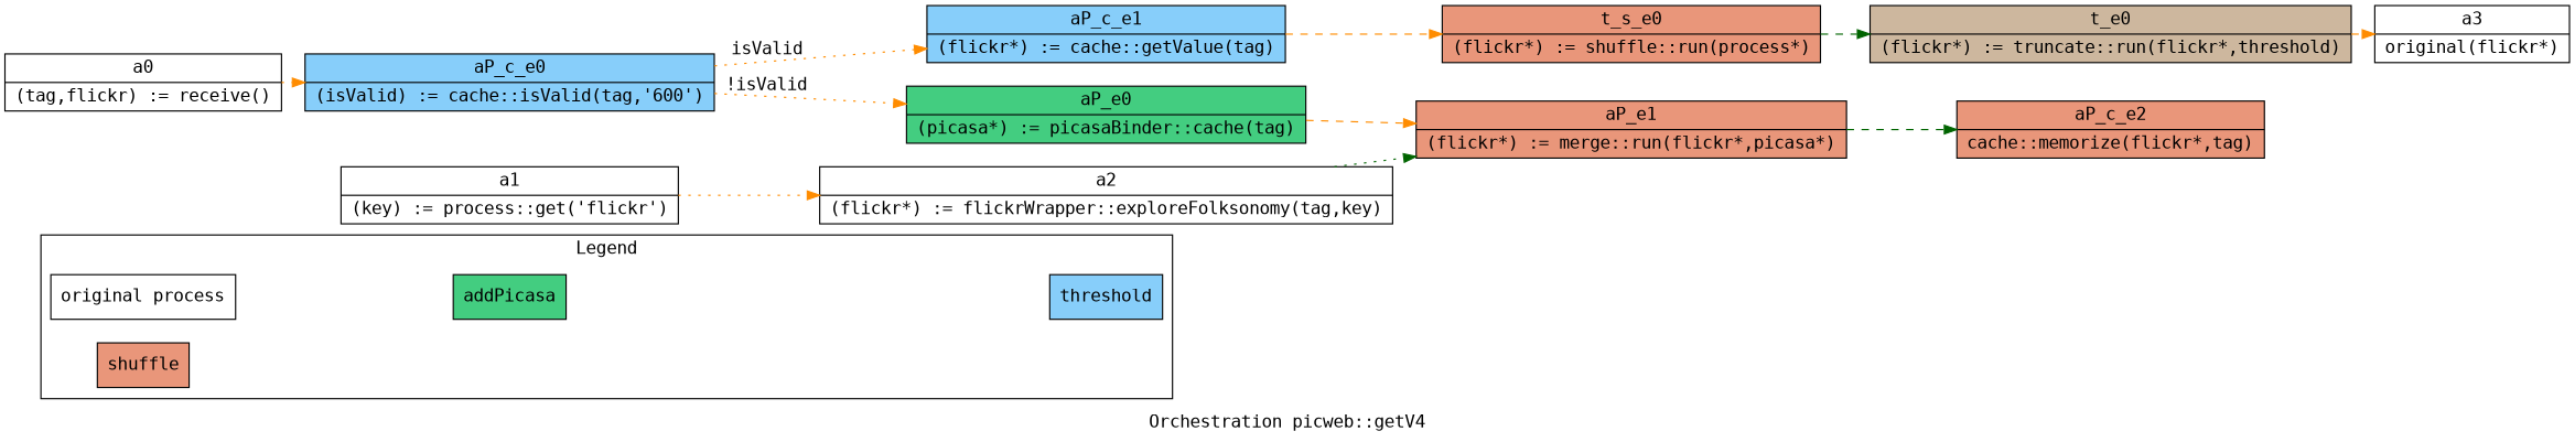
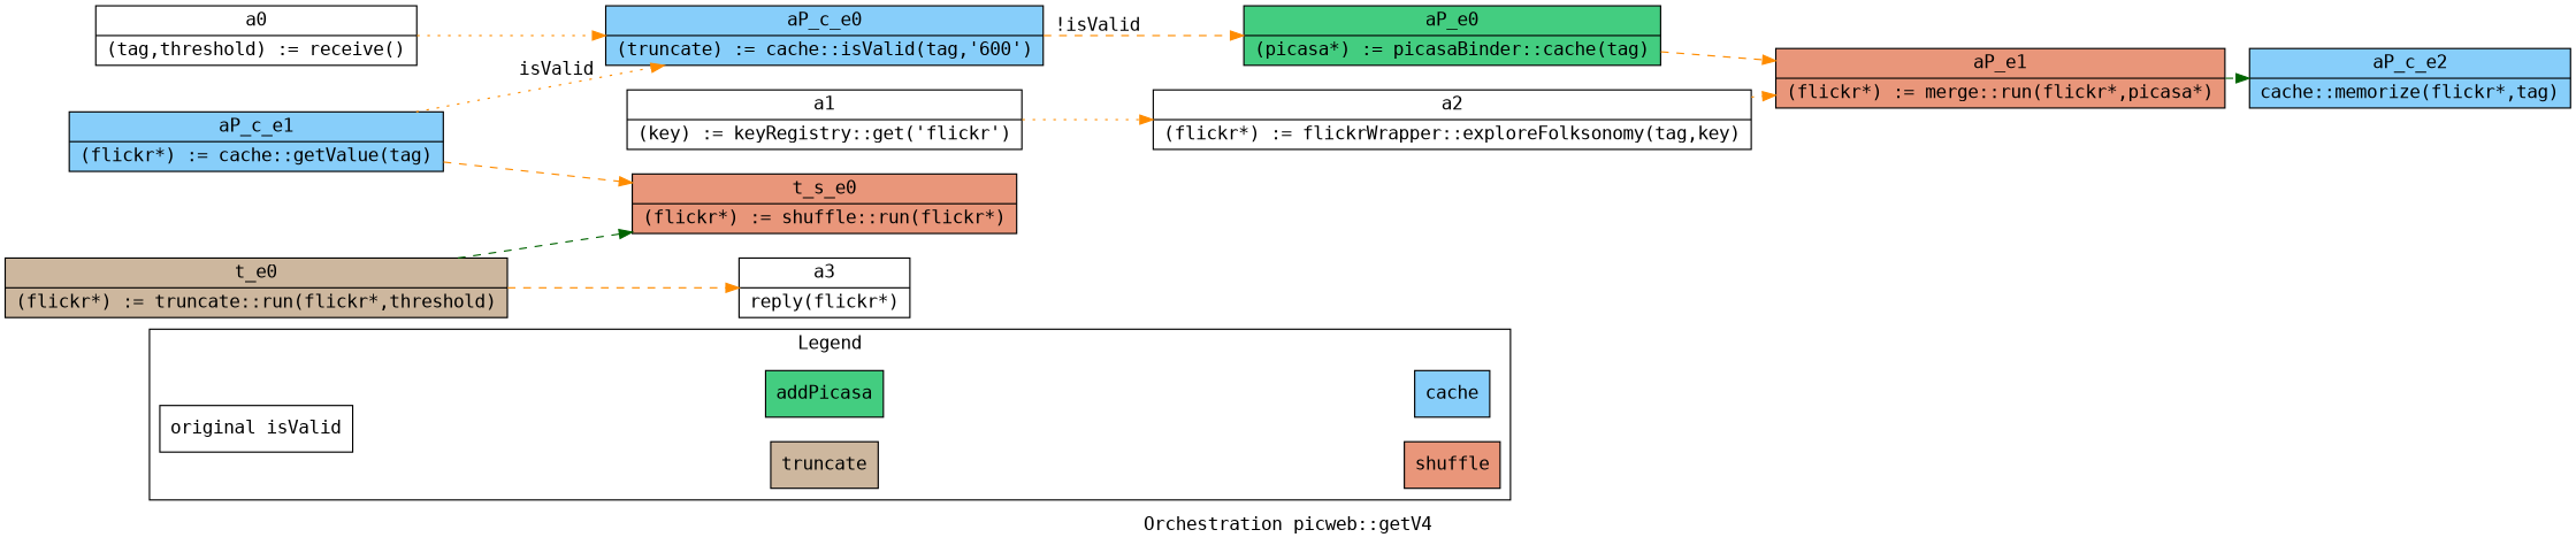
  digraph {
    fontname="DejaVu Sans Mono"
    label="Orchestration picweb::getV4"
    rankdir=LR
    node [fontname="DejaVu Sans Mono" shape=record style=filled]
    edge [fontname="DejaVu Sans Mono" style=dashed color=darkorange]
-   n1 [label="original process" style=""]
+   n1 [label="original isValid" style=""]
+   n2 [fillcolor=bisque3 label=truncate]
    n3 [fillcolor=seagreen3 label=addPicasa]
    n4 [fillcolor=darksalmon label=shuffle]
-   n5 [fillcolor=lightskyblue label=threshold]
-   n6 [label="a0|(tag,flickr) := receive()" style=""]
-   n7 [fillcolor=lightskyblue label="aP_c_e0|(isValid) := cache::isValid(tag,'600')"]
+   n5 [fillcolor=lightskyblue label=cache]
+   n6 [label="a0|(tag,threshold) := receive()" style=""]
+   n7 [fillcolor=lightskyblue label="aP_c_e0|(truncate) := cache::isValid(tag,'600')"]
    n8 [fillcolor=seagreen3 label="aP_e0|(picasa*) := picasaBinder::cache(tag)"]
    n9 [fillcolor=lightskyblue label="aP_c_e1|(flickr*) := cache::getValue(tag)"]
-   n10 [label="a1|(key) := process::get('flickr')" style=""]
+   n10 [label="a1|(key) := keyRegistry::get('flickr')" style=""]
    n11 [label="a2|(flickr*) := flickrWrapper::exploreFolksonomy(tag,key)" style=""]
    n12 [fillcolor=darksalmon label="aP_e1|(flickr*) := merge::run(flickr*,picasa*)"]
-   n13 [fillcolor=darksalmon label="aP_c_e2|cache::memorize(flickr*,tag)"]
-   n14 [label="a3|original(flickr*)" style=""]
+   n13 [fillcolor=lightskyblue label="aP_c_e2|cache::memorize(flickr*,tag)"]
+   n14 [label="a3|reply(flickr*)" style=""]
    n15 [fillcolor=bisque3 label="t_e0|(flickr*) := truncate::run(flickr*,threshold)"]
-   n16 [fillcolor=darksalmon label="t_s_e0|(flickr*) := shuffle::run(process*)"]
+   n16 [fillcolor=darksalmon label="t_s_e0|(flickr*) := shuffle::run(flickr*)"]
    subgraph cluster_1 {
      label=Legend
      ranksep=0.02
      n1
+     n2
      n3
      n4
      n5
    }
+   n1 -> n2 [arrowsize=0 style=invis color=""]
    n1 -> n3 [arrowsize=0 style=invis color=""]
+   n2 -> n4 [arrowsize=0 style=invis color=""]
    n3 -> n5 [arrowsize=0 style=invis color=""]
    n6 -> n7 [style=dotted]
-   n7 -> n8 [label="!isValid" style=dotted]
-   n7 -> n9 [label=isValid style=dotted]
+   n7 -> n8 [label="!isValid"]
+   n9 -> n7 [label=isValid style=dotted]
    n8 -> n12
    n9 -> n16
    n10 -> n11 [style=dotted]
-   n11 -> n12 [color=darkgreen style=dotted]
+   n11 -> n12 [style=dotted]
    n12 -> n13 [color=darkgreen]
    n15 -> n14
-   n16 -> n15 [color=darkgreen]
+   n15 -> n16 [color=darkgreen]
  }
